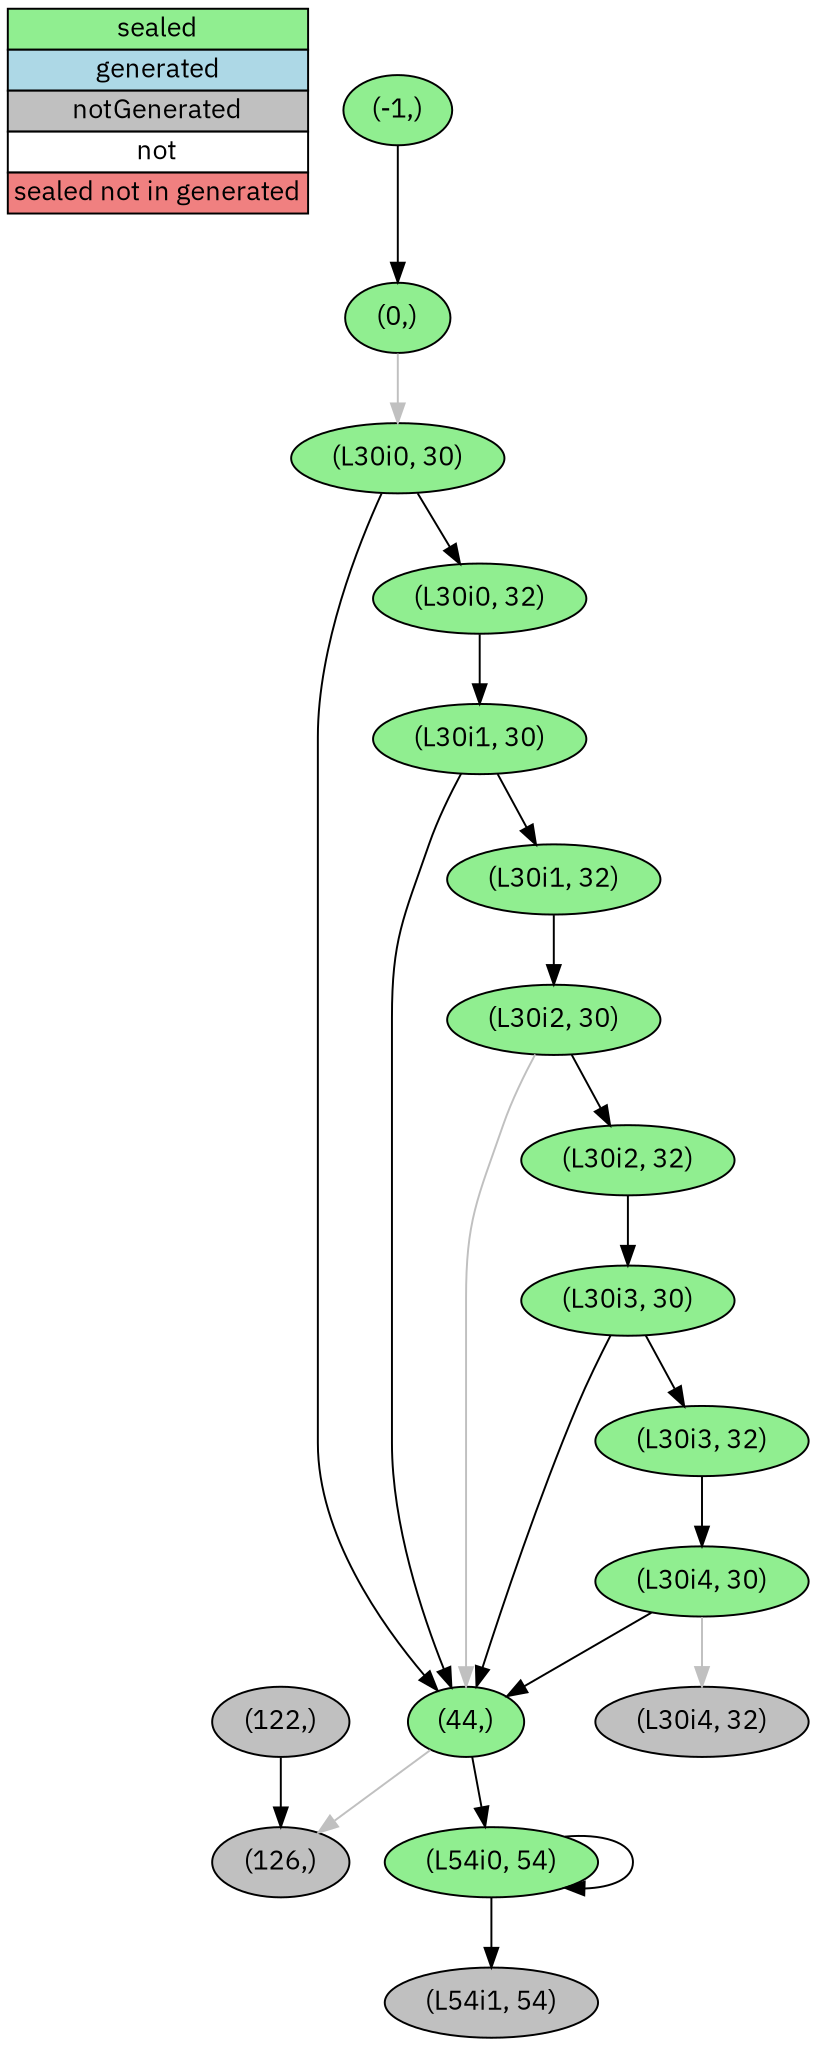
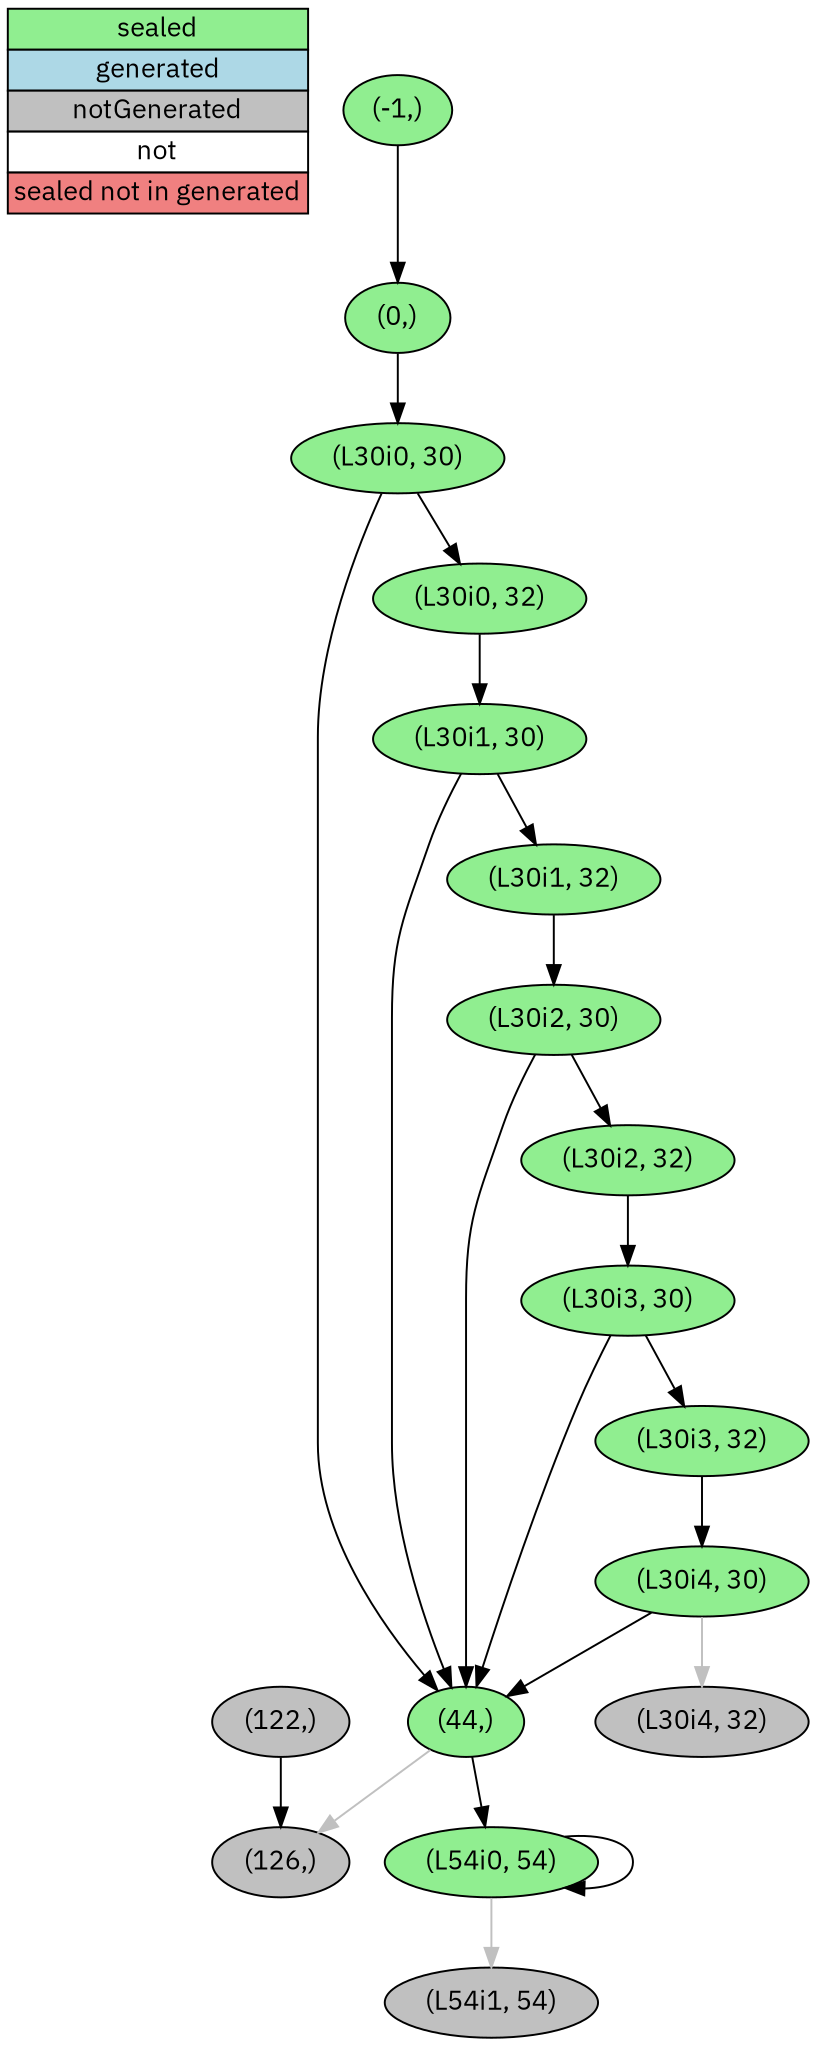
  digraph {
    fontname="IBM Plex Sans"
    node [fontname="IBM Plex Sans" style=filled fillcolor=LightGreen]
    edge [fontname="IBM Plex Sans"]
    n1 [label=< <table border="0" cellborder="1" cellspacing="0">   <tr><td bgcolor="LightGreen">sealed</td></tr>   <tr><td bgcolor="LightBlue">generated</td></tr>   <tr><td bgcolor="gray">notGenerated</td></tr>   <tr><td bgcolor="white">not</td></tr>   <tr><td bgcolor="LightCoral">sealed not in generated</td></tr> </table>> shape=plain fillcolor=""]
    "(0,)"
    "(L30i0, 30)"
    "(44,)"
    "(L30i0, 32)"
    "(126,)" [fillcolor=gray]
    "(L54i0, 54)"
    "(L54i1, 54)" [fillcolor=gray]
    "(122,)" [fillcolor=gray]
    "(-1,)"
    "(L30i1, 30)"
    "(L30i1, 32)"
    "(L30i2, 30)"
    "(L30i2, 32)"
    "(L30i3, 30)"
    "(L30i3, 32)"
    "(L30i4, 30)"
    "(L30i4, 32)" [fillcolor=gray]
-   "(0,)" -> "(L30i0, 30)" [color=gray]
+   "(0,)" -> "(L30i0, 30)"
    "(L30i0, 30)" -> "(44,)"
    "(L30i0, 30)" -> "(L30i0, 32)"
    "(44,)" -> "(126,)" [color=gray]
    "(44,)" -> "(L54i0, 54)"
    "(L30i0, 32)" -> "(L30i1, 30)"
    "(L54i0, 54)" -> "(L54i0, 54)"
-   "(L54i0, 54)" -> "(L54i1, 54)" [color=black]
+   "(L54i0, 54)" -> "(L54i1, 54)" [color=gray]
    "(122,)" -> "(126,)"
    "(-1,)" -> "(0,)"
    "(L30i1, 30)" -> "(44,)"
    "(L30i1, 30)" -> "(L30i1, 32)"
    "(L30i1, 32)" -> "(L30i2, 30)"
-   "(L30i2, 30)" -> "(44,)" [color=gray]
+   "(L30i2, 30)" -> "(44,)"
    "(L30i2, 30)" -> "(L30i2, 32)"
    "(L30i2, 32)" -> "(L30i3, 30)"
    "(L30i3, 30)" -> "(44,)"
    "(L30i3, 30)" -> "(L30i3, 32)"
    "(L30i3, 32)" -> "(L30i4, 30)"
    "(L30i4, 30)" -> "(44,)"
    "(L30i4, 30)" -> "(L30i4, 32)" [color=gray]
  }
